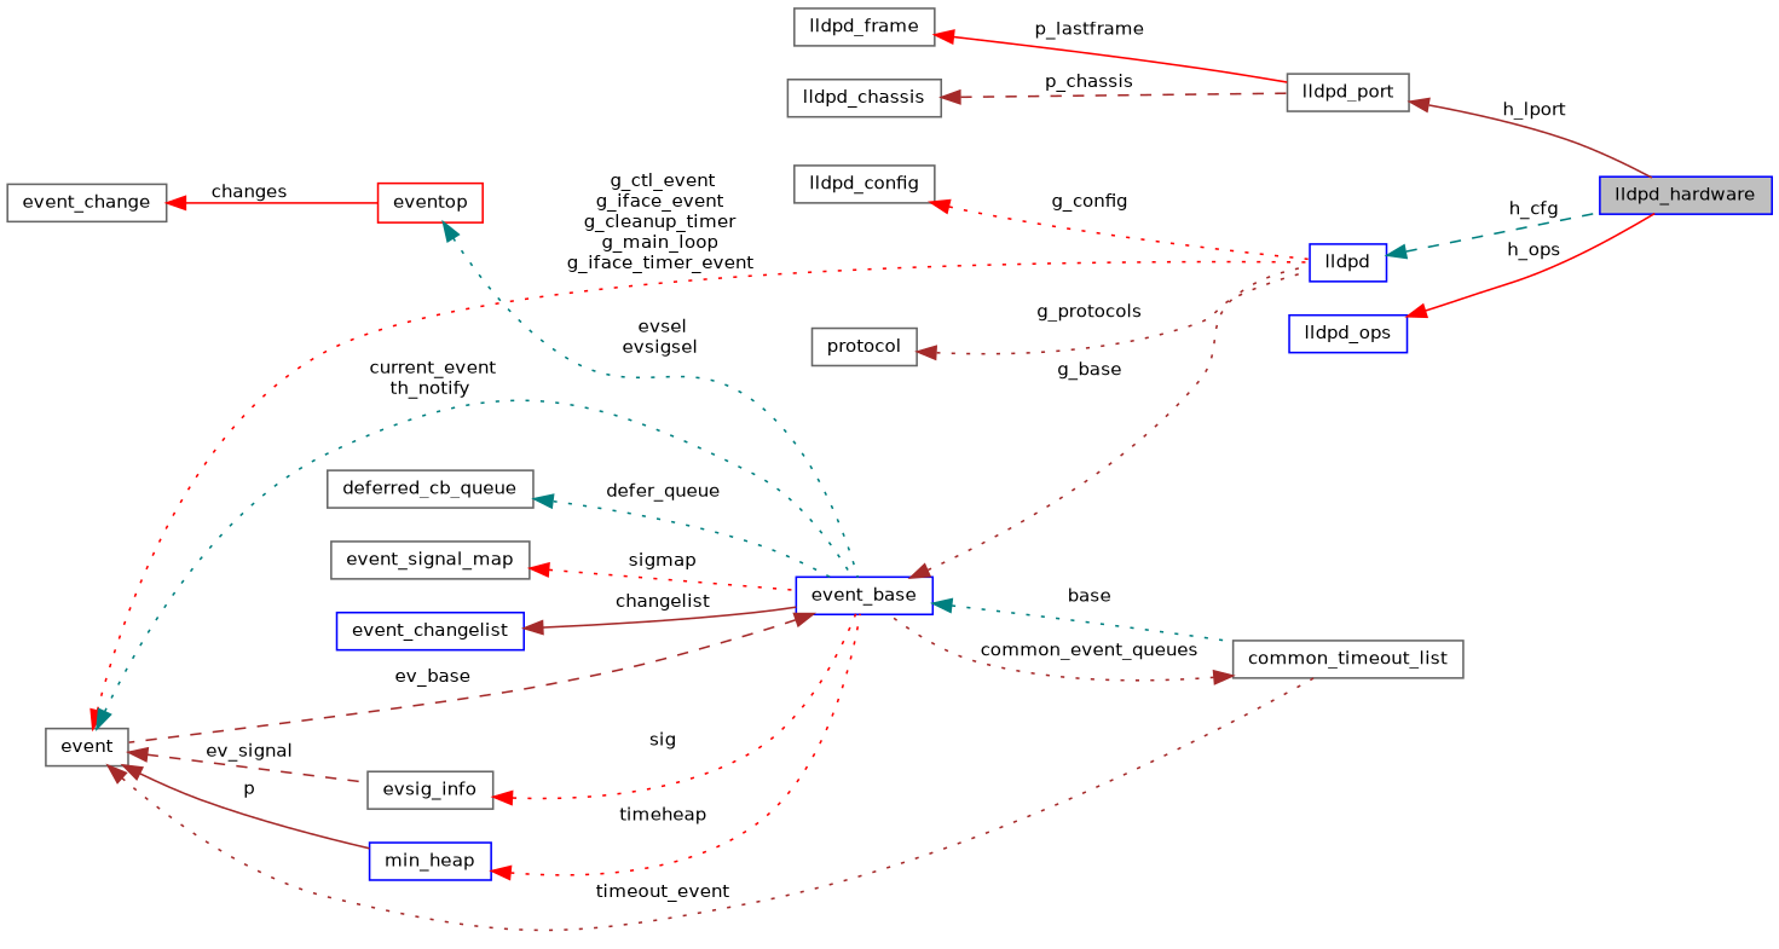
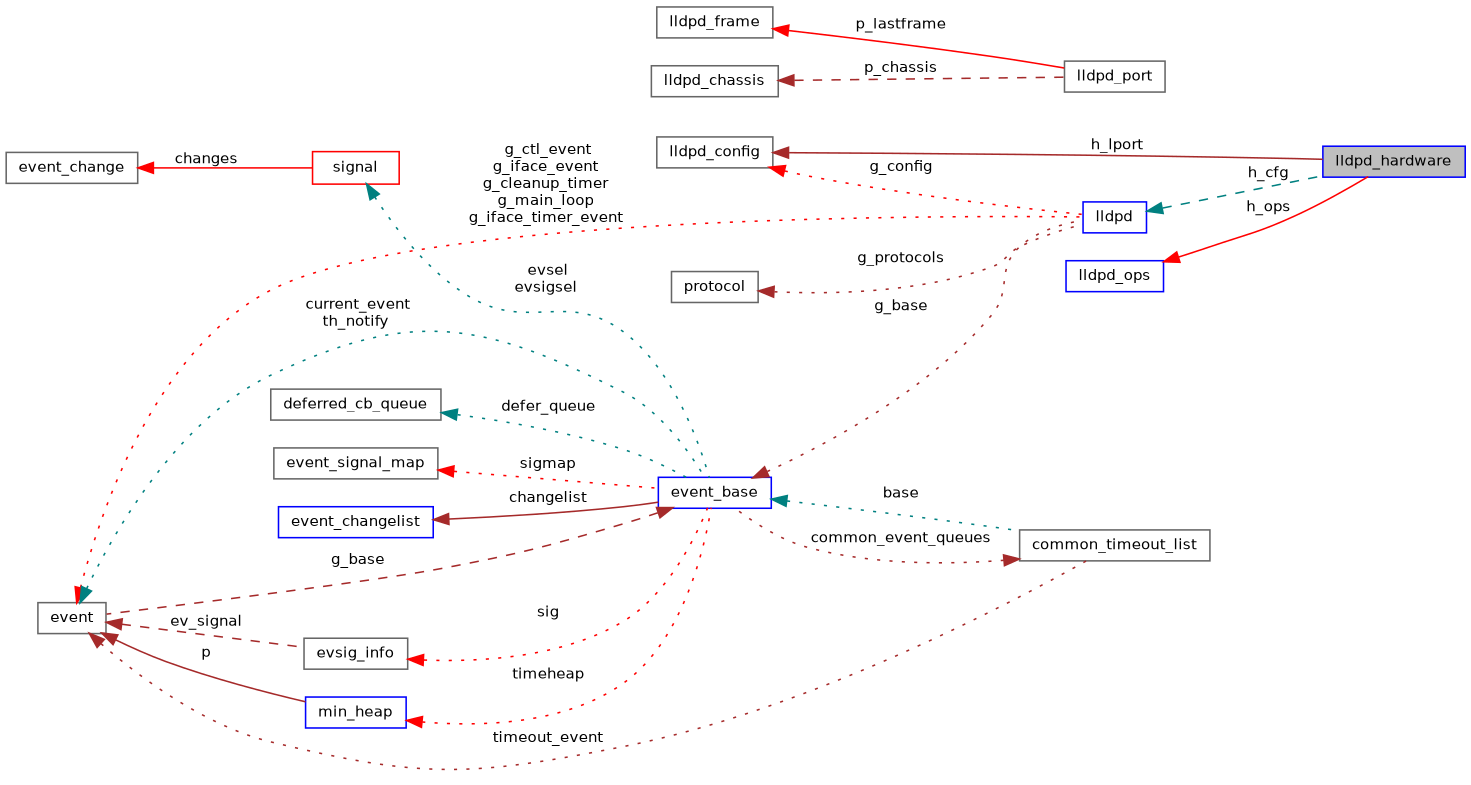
  digraph {
    rankdir=LR
    node [color=gray40 fillcolor=white fontname=Helvetica fontsize=10 shape=record style=filled]
    edge [color=brown dir=back fontname=Helvetica fontsize=10 labelfontname=Helvetica labelfontsize=10 style=dotted]
    n1 [color=blue fillcolor=grey75 fontcolor=black height=0.2 label=lldpd_hardware width=0.4]
    n2 [color=blue height=0.2 label=lldpd width=0.4]
    n3 [height=0.2 label=protocol width=0.4]
    n4 [height=0.2 label=event width=0.4]
    n5 [color=blue height=0.2 label=event_base width=0.4]
    n6 [height=0.2 label=evsig_info width=0.4]
    n7 [color=blue height=0.2 label=min_heap width=0.4]
    n8 [height=0.2 label=common_timeout_list width=0.4]
-   n9 [color=red height=0.2 label=eventop width=0.4]
+   n9 [color=red height=0.2 label=signal width=0.4]
    n10 [height=0.2 label=deferred_cb_queue width=0.4]
    n11 [height=0.2 label=event_signal_map width=0.4]
    n12 [color=blue height=0.2 label=event_changelist width=0.4]
    n13 [height=0.2 label=event_change width=0.4]
    n14 [height=0.2 label=lldpd_config width=0.4]
    n15 [height=0.2 label=lldpd_port width=0.4]
    n16 [height=0.2 label=lldpd_frame width=0.4]
    n17 [height=0.2 label=lldpd_chassis width=0.4]
    n18 [color=blue height=0.2 label=lldpd_ops width=0.4]
    n2 -> n1 [color=teal label=" h_cfg" style=dashed]
    n3 -> n2 [label=" g_protocols"]
    n4 -> n2 [color=red label=" g_ctl_event\ng_iface_event\ng_cleanup_timer\ng_main_loop\ng_iface_timer_event"]
    n4 -> n5 [color=teal label=" current_event\nth_notify"]
    n4 -> n6 [label=" ev_signal" style=dashed]
    n4 -> n7 [label=" p" style=solid]
    n4 -> n8 [label=" timeout_event"]
    n5 -> n2 [label=" g_base"]
-   n5 -> n4 [label=" ev_base" style=dashed]
+   n5 -> n4 [label=" g_base" style=dashed]
    n5 -> n8 [color=teal label=" base"]
    n6 -> n5 [color=red label=" sig"]
    n7 -> n5 [color=red label=" timeheap"]
    n8 -> n5 [label=" common_event_queues"]
    n9 -> n5 [color=teal label=" evsel\nevsigsel"]
    n10 -> n5 [color=teal label=" defer_queue"]
    n11 -> n5 [color=red label=" sigmap"]
    n12 -> n5 [label=" changelist" style=solid]
    n13 -> n9 [color=red label=" changes" style=solid]
    n14 -> n2 [color=red label=" g_config"]
-   n15 -> n1 [label=" h_lport" style=solid]
+   n14 -> n1 [label=" h_lport" style=solid]
    n16 -> n15 [color=red label=" p_lastframe" style=solid]
    n17 -> n15 [label=" p_chassis" style=dashed]
    n18 -> n1 [color=red label=" h_ops" style=solid]
  }
